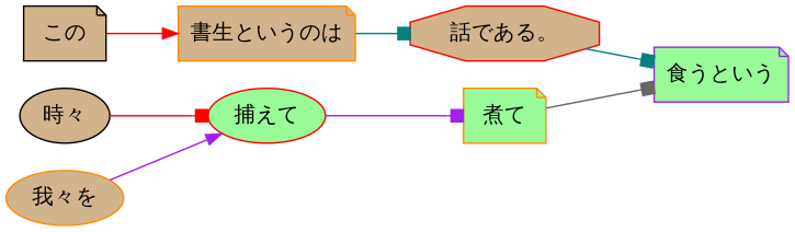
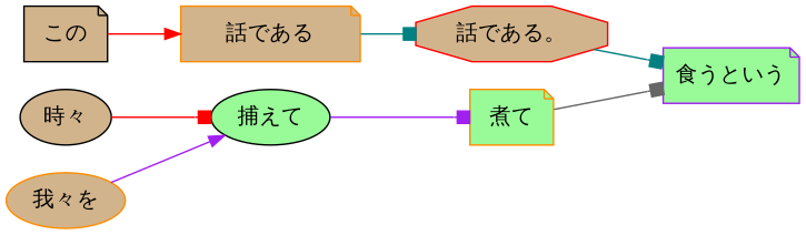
  digraph {
    fontname=Merriweather
    rankdir=LR
    node [color=darkorange fillcolor=tan fontname=Merriweather shape=note style=filled]
    edge [arrowhead=box color=red fontname=Merriweather]
    "この" [color=black]
-   "書生というのは"
+   "書生というのは" [label="話である"]
    "話である。" [color=red shape=octagon]
    "食うという" [color=purple fillcolor=palegreen]
    "時々" [color=black shape=ellipse]
-   "捕えて" [color=red fillcolor=palegreen shape=ellipse]
+   "捕えて" [color=black fillcolor=palegreen shape=ellipse]
    "煮て" [fillcolor=palegreen]
    "我々を" [shape=ellipse]
    "この" -> "書生というのは" [arrowhead=normal]
    "書生というのは" -> "話である。" [color=teal]
    "話である。" -> "食うという" [color=teal]
    "時々" -> "捕えて"
    "捕えて" -> "煮て" [color=purple]
    "煮て" -> "食うという" [color=gray40]
    "我々を" -> "捕えて" [arrowhead=normal color=purple]
  }
